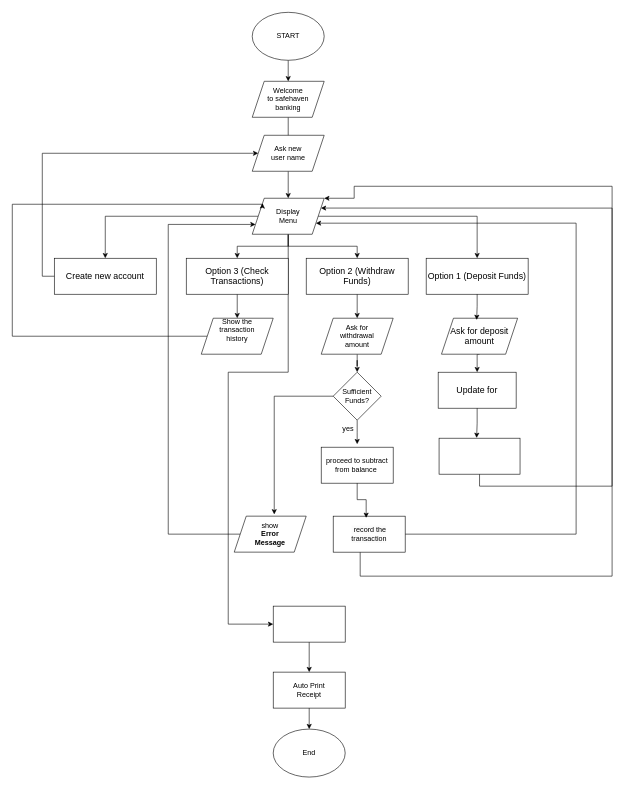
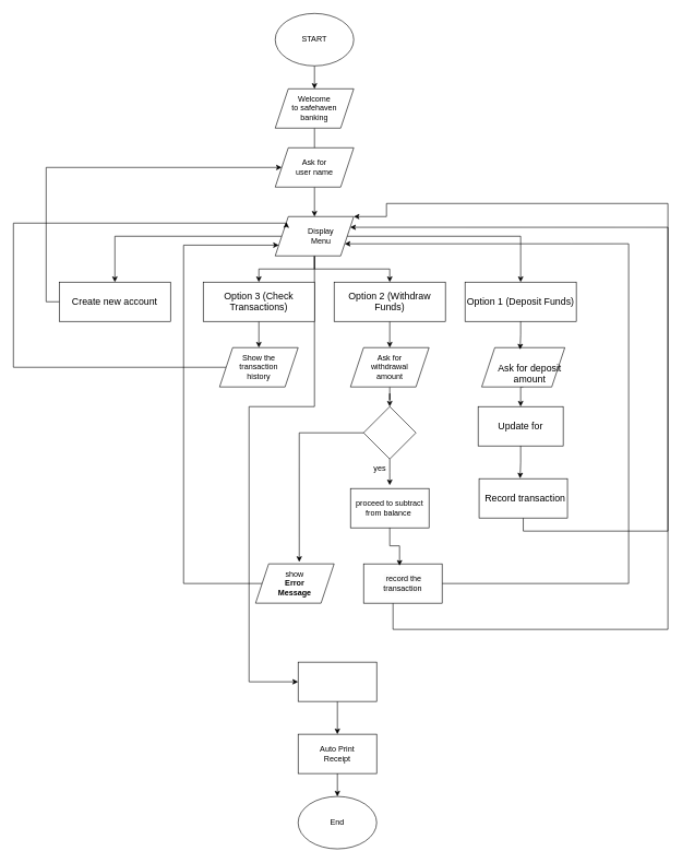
  <mxCell id="0" />
  <mxCell id="1" parent="0" />
  <mxCell id="2" style="edgeStyle=orthogonalEdgeStyle;rounded=0;orthogonalLoop=1;jettySize=auto;html=1;entryX=0.5;entryY=0;entryDx=0;entryDy=0;" parent="1" source="7" target="20" edge="1"><mxGeometry relative="1" as="geometry" /></mxCell>
  <mxCell id="3" style="edgeStyle=orthogonalEdgeStyle;rounded=0;orthogonalLoop=1;jettySize=auto;html=1;exitX=0.5;exitY=1;exitDx=0;exitDy=0;entryX=0.5;entryY=0;entryDx=0;entryDy=0;" parent="1" source="7" target="22" edge="1"><mxGeometry relative="1" as="geometry" /></mxCell>
  <mxCell id="4" style="edgeStyle=orthogonalEdgeStyle;rounded=0;orthogonalLoop=1;jettySize=auto;html=1;entryX=0.5;entryY=0;entryDx=0;entryDy=0;" parent="1" source="7" target="24" edge="1"><mxGeometry relative="1" as="geometry" /></mxCell>
  <mxCell id="5" style="edgeStyle=orthogonalEdgeStyle;rounded=0;orthogonalLoop=1;jettySize=auto;html=1;entryX=0.5;entryY=0;entryDx=0;entryDy=0;" parent="1" source="7" target="25" edge="1"><mxGeometry relative="1" as="geometry" /></mxCell>
  <mxCell id="6" style="edgeStyle=orthogonalEdgeStyle;rounded=0;orthogonalLoop=1;jettySize=auto;html=1;exitX=0.5;exitY=1;exitDx=0;exitDy=0;" parent="1" source="7" target="61" edge="1"><mxGeometry relative="1" as="geometry"><Array as="points"><mxPoint x="480" y="620" /><mxPoint x="380" y="620" /><mxPoint x="380" y="1040" /></Array></mxGeometry></mxCell>
  <mxCell id="7" value="" style="shape=parallelogram;perimeter=parallelogramPerimeter;whiteSpace=wrap;html=1;fixedSize=1;" parent="1" vertex="1"><mxGeometry x="420" y="330" width="120" height="60" as="geometry" /></mxCell>
  <mxCell id="8" style="edgeStyle=orthogonalEdgeStyle;rounded=0;orthogonalLoop=1;jettySize=auto;html=1;exitX=0;exitY=0.5;exitDx=0;exitDy=0;entryX=0;entryY=0.75;entryDx=0;entryDy=0;" edge="1" parent="1" source="9" target="7"><mxGeometry relative="1" as="geometry"><Array as="points"><mxPoint x="280" y="890" /><mxPoint x="280" y="374" /></Array></mxGeometry></mxCell>
  <mxCell id="9" value="" style="shape=parallelogram;perimeter=parallelogramPerimeter;whiteSpace=wrap;html=1;fixedSize=1;" parent="1" vertex="1"><mxGeometry x="390" y="860" width="120" height="60" as="geometry" /></mxCell>
  <mxCell id="10" style="edgeStyle=orthogonalEdgeStyle;rounded=0;orthogonalLoop=1;jettySize=auto;html=1;entryX=0;entryY=0;entryDx=0;entryDy=0;" parent="1" source="11" target="7" edge="1"><mxGeometry relative="1" as="geometry"><Array as="points"><mxPoint x="20" y="560" /><mxPoint x="20" y="340" /><mxPoint x="437" y="340" /></Array></mxGeometry></mxCell>
  <mxCell id="11" value="" style="shape=parallelogram;perimeter=parallelogramPerimeter;whiteSpace=wrap;html=1;fixedSize=1;" parent="1" vertex="1"><mxGeometry x="335" y="530" width="120" height="60" as="geometry" /></mxCell>
  <mxCell id="12" style="edgeStyle=orthogonalEdgeStyle;rounded=0;orthogonalLoop=1;jettySize=auto;html=1;exitX=0.5;exitY=1;exitDx=0;exitDy=0;" parent="1" source="13" target="39" edge="1"><mxGeometry relative="1" as="geometry" /></mxCell>
  <mxCell id="13" value="" style="shape=parallelogram;perimeter=parallelogramPerimeter;whiteSpace=wrap;html=1;fixedSize=1;" parent="1" vertex="1"><mxGeometry x="535" y="530" width="120" height="60" as="geometry" /></mxCell>
  <mxCell id="14" style="edgeStyle=orthogonalEdgeStyle;rounded=0;orthogonalLoop=1;jettySize=auto;html=1;exitX=0.5;exitY=1;exitDx=0;exitDy=0;entryX=0.5;entryY=0;entryDx=0;entryDy=0;" parent="1" source="15" target="32" edge="1"><mxGeometry relative="1" as="geometry" /></mxCell>
  <mxCell id="15" value="" style="shape=parallelogram;perimeter=parallelogramPerimeter;whiteSpace=wrap;html=1;fixedSize=1;" parent="1" vertex="1"><mxGeometry x="735.5" y="530" width="127" height="60" as="geometry" /></mxCell>
  <mxCell id="16" style="edgeStyle=orthogonalEdgeStyle;rounded=0;orthogonalLoop=1;jettySize=auto;html=1;exitX=0.5;exitY=1;exitDx=0;exitDy=0;entryX=0.5;entryY=0;entryDx=0;entryDy=0;" parent="1" source="17" target="50" edge="1"><mxGeometry relative="1" as="geometry" /></mxCell>
  <mxCell id="17" value="" style="ellipse;whiteSpace=wrap;html=1;" parent="1" vertex="1"><mxGeometry x="420" y="20" width="120" height="80" as="geometry" /></mxCell>
  <mxCell id="18" value="START" style="text;html=1;align=center;verticalAlign=middle;whiteSpace=wrap;rounded=0;" parent="1" vertex="1"><mxGeometry x="450" y="45" width="60" height="30" as="geometry" /></mxCell>
- <mxCell id="19" value="Display Menu" style="text;html=1;align=center;verticalAlign=middle;whiteSpace=wrap;rounded=0;" parent="1" vertex="1"><mxGeometry x="450" y="345" width="60" height="30" as="geometry" /></mxCell>
+ <mxCell id="19" value="Display Menu" style="text;html=1;align=center;verticalAlign=middle;whiteSpace=wrap;rounded=0;" parent="1" vertex="1"><mxGeometry x="460" y="345" width="60" height="30" as="geometry" /></mxCell>
  <mxCell id="20" value="" style="rounded=0;whiteSpace=wrap;html=1;" parent="1" vertex="1"><mxGeometry x="710" y="430" width="170" height="60" as="geometry" /></mxCell>
  <mxCell id="21" style="edgeStyle=orthogonalEdgeStyle;rounded=0;orthogonalLoop=1;jettySize=auto;html=1;exitX=0.5;exitY=1;exitDx=0;exitDy=0;entryX=0.5;entryY=0;entryDx=0;entryDy=0;" parent="1" source="22" target="13" edge="1"><mxGeometry relative="1" as="geometry" /></mxCell>
  <mxCell id="22" value="" style="rounded=0;whiteSpace=wrap;html=1;" parent="1" vertex="1"><mxGeometry x="510" y="430" width="170" height="60" as="geometry" /></mxCell>
  <mxCell id="23" style="edgeStyle=orthogonalEdgeStyle;rounded=0;orthogonalLoop=1;jettySize=auto;html=1;entryX=0.5;entryY=0;entryDx=0;entryDy=0;" parent="1" source="24" target="11" edge="1"><mxGeometry relative="1" as="geometry" /></mxCell>
  <mxCell id="24" value="" style="rounded=0;whiteSpace=wrap;html=1;" parent="1" vertex="1"><mxGeometry x="310" y="430" width="170" height="60" as="geometry" /></mxCell>
  <mxCell id="25" value="" style="rounded=0;whiteSpace=wrap;html=1;" parent="1" vertex="1"><mxGeometry x="90" y="430" width="170" height="60" as="geometry" /></mxCell>
  <mxCell id="26" value="&lt;span id=&quot;docs-internal-guid-00625801-7fff-4c3f-9edf-3f68d74e59f8&quot;&gt;&lt;span style=&quot;font-size: 11pt; font-family: Arial, sans-serif; background-color: transparent; font-variant-numeric: normal; font-variant-east-asian: normal; font-variant-alternates: normal; font-variant-position: normal; font-variant-emoji: normal; vertical-align: baseline; white-space-collapse: preserve;&quot;&gt;Option 1 (Deposit Funds)&lt;/span&gt;&lt;/span&gt;" style="text;html=1;align=center;verticalAlign=middle;whiteSpace=wrap;rounded=0;" parent="1" vertex="1"><mxGeometry x="710" y="445" width="170" height="30" as="geometry" /></mxCell>
  <mxCell id="27" value="&lt;span id=&quot;docs-internal-guid-7ac1e8b4-7fff-78de-8316-1a2022dee9b7&quot;&gt;&lt;span style=&quot;font-size: 11pt; font-family: Arial, sans-serif; background-color: transparent; font-variant-numeric: normal; font-variant-east-asian: normal; font-variant-alternates: normal; font-variant-position: normal; font-variant-emoji: normal; vertical-align: baseline; white-space-collapse: preserve;&quot;&gt;Option 2 (Withdraw Funds)&lt;/span&gt;&lt;/span&gt;" style="text;html=1;align=center;verticalAlign=middle;whiteSpace=wrap;rounded=0;" parent="1" vertex="1"><mxGeometry x="510" y="445" width="170" height="30" as="geometry" /></mxCell>
  <mxCell id="28" value="&lt;span id=&quot;docs-internal-guid-9cc6e6c8-7fff-c1d0-639c-792e6129c6ae&quot;&gt;&lt;span style=&quot;font-size: 11pt; font-family: Arial, sans-serif; background-color: transparent; font-variant-numeric: normal; font-variant-east-asian: normal; font-variant-alternates: normal; font-variant-position: normal; font-variant-emoji: normal; vertical-align: baseline; white-space-collapse: preserve;&quot;&gt;Option 3 (Check Transactions)&lt;/span&gt;&lt;/span&gt;" style="text;html=1;align=center;verticalAlign=middle;whiteSpace=wrap;rounded=0;" parent="1" vertex="1"><mxGeometry x="310" y="445" width="170" height="30" as="geometry" /></mxCell>
  <mxCell id="29" style="edgeStyle=orthogonalEdgeStyle;rounded=0;orthogonalLoop=1;jettySize=auto;html=1;exitX=0;exitY=0.5;exitDx=0;exitDy=0;entryX=0;entryY=0.5;entryDx=0;entryDy=0;" parent="1" source="30" target="53" edge="1"><mxGeometry relative="1" as="geometry"><Array as="points"><mxPoint x="70" y="460" /><mxPoint x="70" y="255" /></Array></mxGeometry></mxCell>
  <mxCell id="30" value="&lt;span id=&quot;docs-internal-guid-9f69dfaf-7fff-ff9e-e1e5-36461fa2ef0d&quot;&gt;&lt;span style=&quot;font-size: 11pt; font-family: Arial, sans-serif; background-color: transparent; font-variant-numeric: normal; font-variant-east-asian: normal; font-variant-alternates: normal; font-variant-position: normal; font-variant-emoji: normal; vertical-align: baseline; white-space-collapse: preserve;&quot;&gt;Create new account&lt;/span&gt;&lt;/span&gt;" style="text;html=1;align=center;verticalAlign=middle;whiteSpace=wrap;rounded=0;" parent="1" vertex="1"><mxGeometry x="90" y="445" width="170" height="30" as="geometry" /></mxCell>
- <mxCell id="31" value="&lt;span id=&quot;docs-internal-guid-00625801-7fff-4c3f-9edf-3f68d74e59f8&quot;&gt;&lt;span style=&quot;font-size: 11pt; font-family: Arial, sans-serif; background-color: transparent; font-variant-numeric: normal; font-variant-east-asian: normal; font-variant-alternates: normal; font-variant-position: normal; font-variant-emoji: normal; vertical-align: baseline; white-space-collapse: preserve;&quot;&gt;Ask for deposit amount&lt;/span&gt;&lt;/span&gt;" style="text;html=1;align=center;verticalAlign=middle;whiteSpace=wrap;rounded=0;" parent="1" vertex="1"><mxGeometry x="749" y="545" width="100" height="30" as="geometry" /></mxCell>
+ <mxCell id="31" value="&lt;span id=&quot;docs-internal-guid-00625801-7fff-4c3f-9edf-3f68d74e59f8&quot;&gt;&lt;span style=&quot;font-size: 11pt; font-family: Arial, sans-serif; background-color: transparent; font-variant-numeric: normal; font-variant-east-asian: normal; font-variant-alternates: normal; font-variant-position: normal; font-variant-emoji: normal; vertical-align: baseline; white-space-collapse: preserve;&quot;&gt;Ask for deposit amount&lt;/span&gt;&lt;/span&gt;" style="text;html=1;align=center;verticalAlign=middle;whiteSpace=wrap;rounded=0;" parent="1" vertex="1"><mxGeometry x="759" y="555" width="100" height="30" as="geometry" /></mxCell>
  <mxCell id="32" value="" style="rounded=0;whiteSpace=wrap;html=1;" parent="1" vertex="1"><mxGeometry x="730" y="620" width="130" height="60" as="geometry" /></mxCell>
  <mxCell id="33" value="&lt;span id=&quot;docs-internal-guid-00625801-7fff-4c3f-9edf-3f68d74e59f8&quot;&gt;&lt;span style=&quot;font-size: 11pt; font-family: Arial, sans-serif; background-color: transparent; font-variant-numeric: normal; font-variant-east-asian: normal; font-variant-alternates: normal; font-variant-position: normal; font-variant-emoji: normal; vertical-align: baseline; white-space-collapse: preserve;&quot;&gt;Update for&lt;/span&gt;&lt;/span&gt;" style="text;html=1;align=center;verticalAlign=middle;whiteSpace=wrap;rounded=0;" parent="1" vertex="1"><mxGeometry x="730" y="635" width="130" height="30" as="geometry" /></mxCell>
  <mxCell id="34" style="edgeStyle=orthogonalEdgeStyle;rounded=0;orthogonalLoop=1;jettySize=auto;html=1;exitX=0.5;exitY=1;exitDx=0;exitDy=0;entryX=1;entryY=0;entryDx=0;entryDy=0;" parent="1" source="35" target="7" edge="1"><mxGeometry relative="1" as="geometry"><Array as="points"><mxPoint x="799" y="810" /><mxPoint x="1020" y="810" /><mxPoint x="1020" y="310" /><mxPoint x="590" y="310" /><mxPoint x="590" y="330" /></Array></mxGeometry></mxCell>
  <mxCell id="35" value="" style="whiteSpace=wrap;html=1;" parent="1" vertex="1"><mxGeometry x="731.5" y="730" width="135" height="60" as="geometry" /></mxCell>
+ <mxCell id="36" value="&lt;span id=&quot;docs-internal-guid-00625801-7fff-4c3f-9edf-3f68d74e59f8&quot;&gt;&lt;span style=&quot;font-size: 11pt; font-family: Arial, sans-serif; background-color: transparent; font-variant-numeric: normal; font-variant-east-asian: normal; font-variant-alternates: normal; font-variant-position: normal; font-variant-emoji: normal; vertical-align: baseline; white-space-collapse: preserve;&quot;&gt;Record transaction&lt;/span&gt;&lt;/span&gt;" style="text;html=1;align=center;verticalAlign=middle;whiteSpace=wrap;rounded=0;" parent="1" vertex="1"><mxGeometry x="736.5" y="745" width="130" height="30" as="geometry" /></mxCell>
  <mxCell id="37" value="Ask for withdrawal amount" style="text;html=1;align=center;verticalAlign=middle;whiteSpace=wrap;rounded=0;" parent="1" vertex="1"><mxGeometry x="565" y="545" width="60" height="30" as="geometry" /></mxCell>
  <mxCell id="38" style="edgeStyle=orthogonalEdgeStyle;rounded=0;orthogonalLoop=1;jettySize=auto;html=1;exitX=0.5;exitY=1;exitDx=0;exitDy=0;" parent="1" source="39" edge="1"><mxGeometry relative="1" as="geometry"><mxPoint x="595" y="740" as="targetPoint" /></mxGeometry></mxCell>
  <mxCell id="39" value="" style="rhombus;whiteSpace=wrap;html=1;" parent="1" vertex="1"><mxGeometry x="555" y="620" width="80" height="80" as="geometry" /></mxCell>
- <mxCell id="40" value="Sufficient Funds?" style="text;html=1;align=center;verticalAlign=middle;whiteSpace=wrap;rounded=0;" parent="1" vertex="1"><mxGeometry x="565" y="645" width="60" height="30" as="geometry" /></mxCell>
  <mxCell id="41" value="" style="rounded=0;whiteSpace=wrap;html=1;" parent="1" vertex="1"><mxGeometry x="535" y="745" width="120" height="60" as="geometry" /></mxCell>
  <mxCell id="42" value="proceed to subtract from balance&amp;nbsp;" style="text;html=1;align=center;verticalAlign=middle;whiteSpace=wrap;rounded=0;" parent="1" vertex="1"><mxGeometry x="530" y="760" width="130" height="30" as="geometry" /></mxCell>
  <mxCell id="43" value="show &lt;strong data-end=&quot;916&quot; data-start=&quot;899&quot;&gt;Error Message&lt;/strong&gt;" style="text;html=1;align=center;verticalAlign=middle;whiteSpace=wrap;rounded=0;" parent="1" vertex="1"><mxGeometry x="420" y="875" width="60" height="30" as="geometry" /></mxCell>
  <mxCell id="44" value="yes" style="text;html=1;align=center;verticalAlign=middle;whiteSpace=wrap;rounded=0;" parent="1" vertex="1"><mxGeometry x="550" y="700" width="60" height="30" as="geometry" /></mxCell>
- <mxCell id="45" value="Show the transaction history" style="text;html=1;align=center;verticalAlign=middle;whiteSpace=wrap;rounded=0;" parent="1" vertex="1"><mxGeometry x="365" y="535" width="60" height="30" as="geometry" /></mxCell>
+ <mxCell id="45" value="Show the transaction history" style="text;html=1;align=center;verticalAlign=middle;whiteSpace=wrap;rounded=0;" parent="1" vertex="1"><mxGeometry x="365" y="545" width="60" height="30" as="geometry" /></mxCell>
  <mxCell id="46" style="edgeStyle=orthogonalEdgeStyle;rounded=0;orthogonalLoop=1;jettySize=auto;html=1;entryX=1;entryY=0.25;entryDx=0;entryDy=0;" parent="1" source="48" target="7" edge="1"><mxGeometry relative="1" as="geometry"><Array as="points"><mxPoint x="600" y="960" /><mxPoint x="1020" y="960" /><mxPoint x="1020" y="346" /></Array></mxGeometry></mxCell>
  <mxCell id="47" style="edgeStyle=orthogonalEdgeStyle;rounded=0;orthogonalLoop=1;jettySize=auto;html=1;exitX=1;exitY=0.5;exitDx=0;exitDy=0;entryX=1;entryY=0.75;entryDx=0;entryDy=0;" edge="1" parent="1" source="48" target="7"><mxGeometry relative="1" as="geometry"><Array as="points"><mxPoint x="960" y="890" /><mxPoint x="960" y="372" /></Array></mxGeometry></mxCell>
  <mxCell id="48" value="&lt;div&gt;&lt;span style=&quot;color: rgb(0, 0, 0); font-family: Helvetica; font-size: 12px; font-style: normal; font-variant-ligatures: normal; font-variant-caps: normal; font-weight: 400; letter-spacing: normal; orphans: 2; text-align: center; text-indent: 0px; text-transform: none; widows: 2; word-spacing: 0px; -webkit-text-stroke-width: 0px; white-space: normal; background-color: rgb(251, 251, 251); text-decoration-thickness: initial; text-decoration-style: initial; text-decoration-color: initial; float: none; display: inline !important;&quot;&gt;&lt;br&gt;&lt;/span&gt;&lt;/div&gt;&lt;span style=&quot;color: rgb(0, 0, 0); font-family: Helvetica; font-size: 12px; font-style: normal; font-variant-ligatures: normal; font-variant-caps: normal; font-weight: 400; letter-spacing: normal; orphans: 2; text-align: center; text-indent: 0px; text-transform: none; widows: 2; word-spacing: 0px; -webkit-text-stroke-width: 0px; white-space: normal; background-color: rgb(251, 251, 251); text-decoration-thickness: initial; text-decoration-style: initial; text-decoration-color: initial; float: none; display: inline !important;&quot;&gt;&amp;nbsp;record the transaction&lt;/span&gt;&lt;div&gt;&lt;br/&gt;&lt;/div&gt;" style="rounded=0;whiteSpace=wrap;html=1;" parent="1" vertex="1"><mxGeometry x="555" y="860" width="120" height="60" as="geometry" /></mxCell>
  <mxCell id="49" value="" style="edgeStyle=orthogonalEdgeStyle;rounded=0;orthogonalLoop=1;jettySize=auto;html=1;" parent="1" source="50" target="54" edge="1"><mxGeometry relative="1" as="geometry" /></mxCell>
  <mxCell id="50" value="" style="shape=parallelogram;perimeter=parallelogramPerimeter;whiteSpace=wrap;html=1;fixedSize=1;" parent="1" vertex="1"><mxGeometry x="420" y="135" width="120" height="60" as="geometry" /></mxCell>
  <mxCell id="51" value="Welcome&lt;div&gt;to safehaven banking&lt;/div&gt;" style="text;html=1;align=center;verticalAlign=middle;whiteSpace=wrap;rounded=0;" parent="1" vertex="1"><mxGeometry x="440" y="150" width="80" height="30" as="geometry" /></mxCell>
  <mxCell id="52" style="edgeStyle=orthogonalEdgeStyle;rounded=0;orthogonalLoop=1;jettySize=auto;html=1;exitX=0.5;exitY=1;exitDx=0;exitDy=0;entryX=0.5;entryY=0;entryDx=0;entryDy=0;" parent="1" source="53" target="7" edge="1"><mxGeometry relative="1" as="geometry" /></mxCell>
  <mxCell id="53" value="" style="shape=parallelogram;perimeter=parallelogramPerimeter;whiteSpace=wrap;html=1;fixedSize=1;" parent="1" vertex="1"><mxGeometry x="420" y="225" width="120" height="60" as="geometry" /></mxCell>
- <mxCell id="54" value="Ask new user name" style="text;html=1;align=center;verticalAlign=middle;whiteSpace=wrap;rounded=0;" parent="1" vertex="1"><mxGeometry x="450" y="240" width="60" height="30" as="geometry" /></mxCell>
+ <mxCell id="54" value="Ask for user name" style="text;html=1;align=center;verticalAlign=middle;whiteSpace=wrap;rounded=0;" parent="1" vertex="1"><mxGeometry x="450" y="240" width="60" height="30" as="geometry" /></mxCell>
  <mxCell id="55" style="edgeStyle=orthogonalEdgeStyle;rounded=0;orthogonalLoop=1;jettySize=auto;html=1;exitX=0.5;exitY=1;exitDx=0;exitDy=0;entryX=0.462;entryY=0.047;entryDx=0;entryDy=0;entryPerimeter=0;" parent="1" source="20" target="15" edge="1"><mxGeometry relative="1" as="geometry" /></mxCell>
  <mxCell id="56" style="edgeStyle=orthogonalEdgeStyle;rounded=0;orthogonalLoop=1;jettySize=auto;html=1;exitX=0.5;exitY=1;exitDx=0;exitDy=0;entryX=0.464;entryY=-0.008;entryDx=0;entryDy=0;entryPerimeter=0;" parent="1" source="32" target="35" edge="1"><mxGeometry relative="1" as="geometry" /></mxCell>
  <mxCell id="57" style="edgeStyle=orthogonalEdgeStyle;rounded=0;orthogonalLoop=1;jettySize=auto;html=1;entryX=0.458;entryY=0.047;entryDx=0;entryDy=0;entryPerimeter=0;" parent="1" source="41" target="48" edge="1"><mxGeometry relative="1" as="geometry" /></mxCell>
  <mxCell id="58" style="edgeStyle=orthogonalEdgeStyle;rounded=0;orthogonalLoop=1;jettySize=auto;html=1;exitX=0;exitY=0.5;exitDx=0;exitDy=0;entryX=0.556;entryY=-0.05;entryDx=0;entryDy=0;entryPerimeter=0;" parent="1" source="39" target="9" edge="1"><mxGeometry relative="1" as="geometry" /></mxCell>
  <mxCell id="59" style="edgeStyle=orthogonalEdgeStyle;rounded=0;orthogonalLoop=1;jettySize=auto;html=1;exitX=0.5;exitY=1;exitDx=0;exitDy=0;entryX=0.5;entryY=0;entryDx=0;entryDy=0;" parent="1" source="65" target="62" edge="1"><mxGeometry relative="1" as="geometry" /></mxCell>
  <mxCell id="60" style="edgeStyle=orthogonalEdgeStyle;rounded=0;orthogonalLoop=1;jettySize=auto;html=1;exitX=0.5;exitY=1;exitDx=0;exitDy=0;entryX=0.5;entryY=0;entryDx=0;entryDy=0;" edge="1" parent="1" source="61" target="64"><mxGeometry relative="1" as="geometry" /></mxCell>
  <mxCell id="61" value="" style="rounded=0;whiteSpace=wrap;html=1;" parent="1" vertex="1"><mxGeometry x="455" y="1010" width="120" height="60" as="geometry" /></mxCell>
  <mxCell id="62" value="" style="ellipse;whiteSpace=wrap;html=1;" parent="1" vertex="1"><mxGeometry x="455" y="1215" width="120" height="80" as="geometry" /></mxCell>
  <mxCell id="63" value="End" style="text;html=1;align=center;verticalAlign=middle;whiteSpace=wrap;rounded=0;" parent="1" vertex="1"><mxGeometry x="485" y="1240" width="60" height="30" as="geometry" /></mxCell>
  <mxCell id="64" value="" style="rounded=0;whiteSpace=wrap;html=1;" vertex="1" parent="1"><mxGeometry x="455" y="1120" width="120" height="60" as="geometry" /></mxCell>
  <mxCell id="65" value="Auto Print Receipt" style="text;html=1;align=center;verticalAlign=middle;whiteSpace=wrap;rounded=0;" vertex="1" parent="1"><mxGeometry x="485" y="1135" width="60" height="30" as="geometry" /></mxCell>
